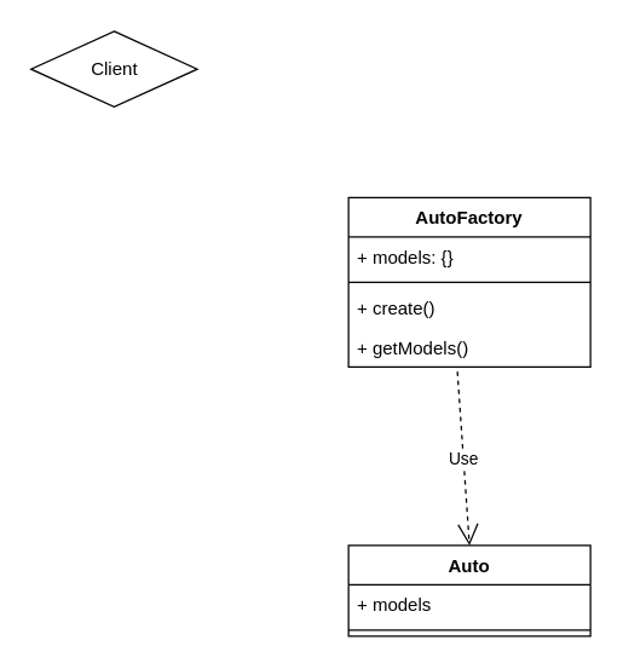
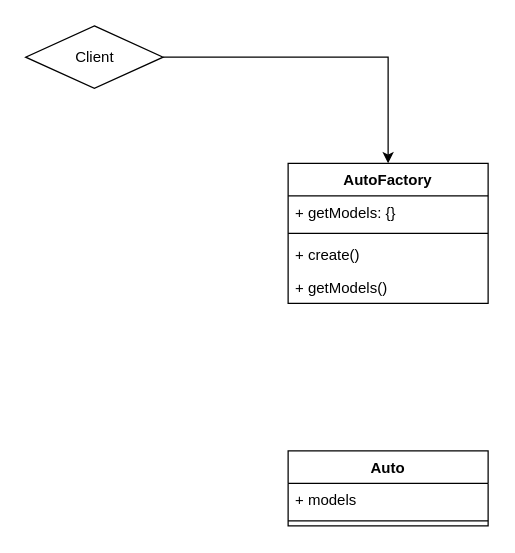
  <mxCell id="0" />
  <mxCell id="1" parent="0" />
  <mxCell id="2" value="AutoFactory" style="swimlane;fontStyle=1;align=center;verticalAlign=top;childLayout=stackLayout;horizontal=1;startSize=26;horizontalStack=0;resizeParent=1;resizeParentMax=0;resizeLast=0;collapsible=1;marginBottom=0;" vertex="1" parent="1"><mxGeometry x="230" y="130" width="160" height="112" as="geometry" /></mxCell>
- <mxCell id="3" value="+ models: {}" style="text;strokeColor=none;fillColor=none;align=left;verticalAlign=top;spacingLeft=4;spacingRight=4;overflow=hidden;rotatable=0;points=[[0,0.5],[1,0.5]];portConstraint=eastwest;" vertex="1" parent="2"><mxGeometry y="26" width="160" height="26" as="geometry" /></mxCell>
+ <mxCell id="3" value="+ getModels: {}" style="text;strokeColor=none;fillColor=none;align=left;verticalAlign=top;spacingLeft=4;spacingRight=4;overflow=hidden;rotatable=0;points=[[0,0.5],[1,0.5]];portConstraint=eastwest;" vertex="1" parent="2"><mxGeometry y="26" width="160" height="26" as="geometry" /></mxCell>
  <mxCell id="4" value="" style="line;strokeWidth=1;fillColor=none;align=left;verticalAlign=middle;spacingTop=-1;spacingLeft=3;spacingRight=3;rotatable=0;labelPosition=right;points=[];portConstraint=eastwest;" vertex="1" parent="2"><mxGeometry y="52" width="160" height="8" as="geometry" /></mxCell>
  <mxCell id="5" value="+ create()" style="text;strokeColor=none;fillColor=none;align=left;verticalAlign=top;spacingLeft=4;spacingRight=4;overflow=hidden;rotatable=0;points=[[0,0.5],[1,0.5]];portConstraint=eastwest;" vertex="1" parent="2"><mxGeometry y="60" width="160" height="26" as="geometry" /></mxCell>
  <mxCell id="6" value="+ getModels()" style="text;strokeColor=none;fillColor=none;align=left;verticalAlign=top;spacingLeft=4;spacingRight=4;overflow=hidden;rotatable=0;points=[[0,0.5],[1,0.5]];portConstraint=eastwest;" vertex="1" parent="2"><mxGeometry y="86" width="160" height="26" as="geometry" /></mxCell>
  <mxCell id="7" value="Auto" style="swimlane;fontStyle=1;align=center;verticalAlign=top;childLayout=stackLayout;horizontal=1;startSize=26;horizontalStack=0;resizeParent=1;resizeParentMax=0;resizeLast=0;collapsible=1;marginBottom=0;" vertex="1" parent="1"><mxGeometry x="230" y="360" width="160" height="60" as="geometry" /></mxCell>
  <mxCell id="8" value="+ models" style="text;strokeColor=none;fillColor=none;align=left;verticalAlign=top;spacingLeft=4;spacingRight=4;overflow=hidden;rotatable=0;points=[[0,0.5],[1,0.5]];portConstraint=eastwest;" vertex="1" parent="7"><mxGeometry y="26" width="160" height="26" as="geometry" /></mxCell>
  <mxCell id="9" value="" style="line;strokeWidth=1;fillColor=none;align=left;verticalAlign=middle;spacingTop=-1;spacingLeft=3;spacingRight=3;rotatable=0;labelPosition=right;points=[];portConstraint=eastwest;" vertex="1" parent="7"><mxGeometry y="52" width="160" height="8" as="geometry" /></mxCell>
+ <mxCell id="10" style="edgeStyle=orthogonalEdgeStyle;rounded=0;orthogonalLoop=1;jettySize=auto;html=1;exitX=1;exitY=0.5;exitDx=0;exitDy=0;entryX=0.5;entryY=0;entryDx=0;entryDy=0;" edge="1" parent="1" source="11" target="2"><mxGeometry relative="1" as="geometry" /></mxCell>
  <mxCell id="11" value="Client" style="rhombus;html=1;" vertex="1" parent="1"><mxGeometry x="20" y="20" width="110" height="50" as="geometry" /></mxCell>
- <mxCell id="12" value="Use" style="endArrow=open;endSize=12;dashed=1;html=1;exitX=0.45;exitY=1.115;exitDx=0;exitDy=0;exitPerimeter=0;entryX=0.5;entryY=0;entryDx=0;entryDy=0;" edge="1" parent="1" source="6" target="7"><mxGeometry width="160" relative="1" as="geometry"><mxPoint x="230" y="160" as="sourcePoint" /><mxPoint x="390" y="160" as="targetPoint" /></mxGeometry></mxCell>
